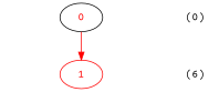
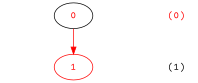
  digraph {
    fontname="Courier Prime"
    node [fontname="Courier Prime" shape=plaintext]
    edge [fontname="Courier Prime"]
    n1 [label=0 style=invis]
    0 [color=black fontcolor=red shape=ellipse]
    n3 [label=1 style=invis]
    1 [color=red fontcolor=red shape=ellipse]
-   n5 [label="(0)"]
-   n6 [label="(6)"]
+   n5 [label="(0)" fontcolor=red]
+   n6 [label="(1)"]
    subgraph sub_1 {
      rank=same
      n1
      0
    }
    subgraph sub_2 {
      rank=same
      n3
      1
    }
    0 -> 1 [color=red style=solid]
    n5 -> n6 [style=invis]
  }
